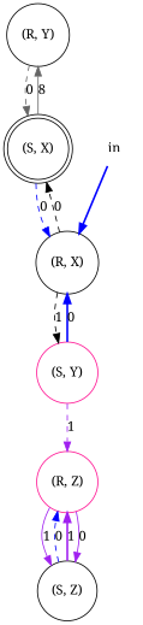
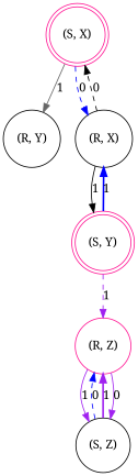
  digraph {
    fontname="Noto Serif"
    rankdir=TB
    node [color=black fontname="Noto Serif" shape=circle]
    edge [color=blue fontname="Noto Serif" style=dashed]
    n1 [label="(R, Y)"]
-   n2 [label="(S, X)" shape=doublecircle]
+   n2 [color=deeppink label="(S, X)" shape=doublecircle]
    n3 [label="(S, Z)"]
    n4 [color=deeppink label="(R, Z)"]
    n5 [label="(R, X)"]
-   n6 [color=deeppink label="(S, Y)"]
-   in [color=deeppink shape=plaintext]
-   n1 -> n2 [color=gray40 label=0]
-   n2 -> n1 [color=gray40 label=8 style=solid]
+   n6 [color=deeppink label="(S, Y)" shape=doublecircle]
+   n2 -> n1 [color=gray40 label=1 style=solid]
    n2 -> n5 [label=0]
    n3 -> n4 [label=0]
    n3 -> n4 [color=purple label=1 style=bold]
    n4 -> n3 [color=purple label=0 style=solid]
    n4 -> n3 [color=purple label=1 style=solid]
    n5 -> n2 [color=black label=0]
-   n5 -> n6 [color=black label=1]
+   n5 -> n6 [color=black label=1 style=solid]
    n6 -> n4 [color=purple label=1]
-   n6 -> n5 [label=0 style=bold]
-   in -> n5 [style=bold]
+   n6 -> n5 [label=1 style=bold]
  }
